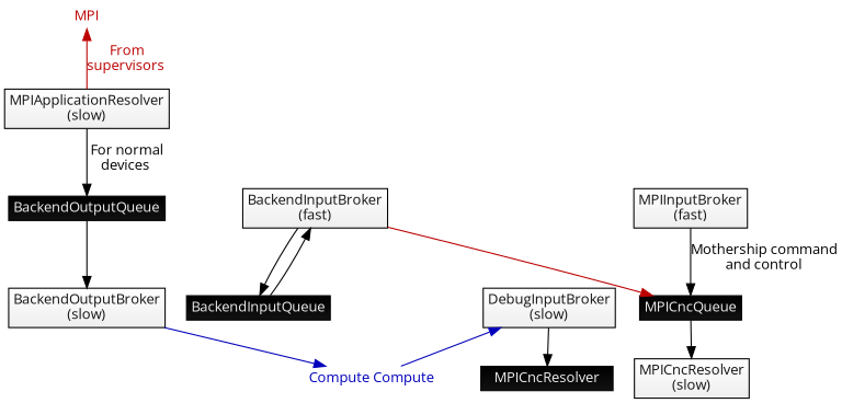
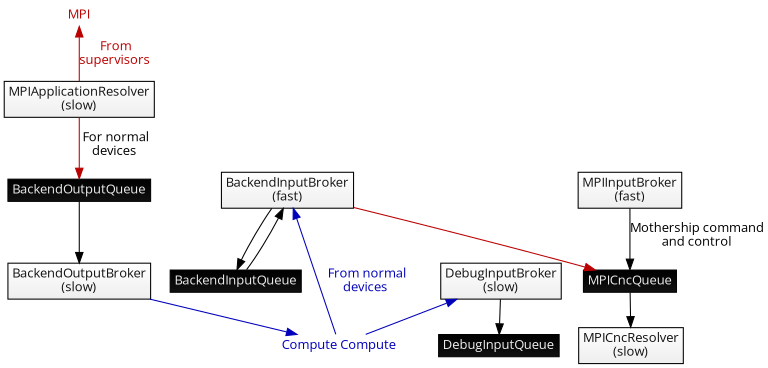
  digraph {
    fontname="Open Sans"
    fontsize=12
    ranksep=0.35
    node [color="#000000" fillcolor="#ffffff:#eeeeee" fontcolor="#111111" fontname="Open Sans" fontsize=12 gradientangle=270 margin=0.05 penwidth=1 shape=rect style=filled]
    edge [color="#000000" fontname="Open Sans" fontsize=12 penwidth=1]
    MPI [color="#FFFFFF" fillcolor="#FFFFFF" fontcolor="#BB0000" height=0 width=0]
    n2 [color="#FFFFFF" fillcolor="#FFFFFF" fontcolor="#0000BB" height=0 label="Compute Compute" width=0]
    n3 [height=0 label="BackendInputBroker\n(fast)" width=0]
    n4 [height=0 label="DebugInputBroker\n(slow)" width=0]
    n5 [height=0 label="MPIInputBroker\n(fast)" width=0]
    MPICncQueue [fillcolor="#000000:#111111" fontcolor="#eeeeee" height=0 width=0]
    n7 [height=0 label="MPICncResolver\n(slow)" width=0]
    n8 [height=0 label="MPIApplicationResolver\n(slow)" width=0]
    BackendOutputQueue [fillcolor="#000000:#111111" fontcolor="#eeeeee" height=0 width=0]
    n10 [height=0 label="BackendOutputBroker\n(slow)" width=0]
    BackendInputQueue [fillcolor="#000000:#111111" fontcolor="#eeeeee" height=0 width=0]
-   DebugInputQueue [fillcolor="#000000:#111111" fontcolor="#eeeeee" height=0 width=0 label=MPICncResolver]
+   DebugInputQueue [fillcolor="#000000:#111111" fontcolor="#eeeeee" height=0 width=0]
    subgraph sub_1 {
      rank=min
      MPI
    }
    subgraph sub_2 {
      rank=max
      n2
    }
+   n2 -> n3 [color="#0000BB" fontcolor="#0000BB" label=" From normal\ndevices"]
    n2 -> n4 [color="#0000BB" fontcolor="#0000BB"]
    n3 -> MPICncQueue [color="#BB0000"]
    n3 -> BackendInputQueue
    n4 -> DebugInputQueue
    n5 -> MPICncQueue [label="Mothership command\nand control"]
    MPICncQueue -> n7
    n8 -> MPI [color="#BB0000" fontcolor="#BB0000" label=" From\nsupervisors"]
-   n8 -> BackendOutputQueue [label=" For normal\ndevices"]
+   n8 -> BackendOutputQueue [color="#BB0000" label=" For normal\ndevices"]
    BackendOutputQueue -> n10
    n10 -> n2 [color="#0000BB" fontcolor="#0000BB"]
    BackendInputQueue -> n3
  }
